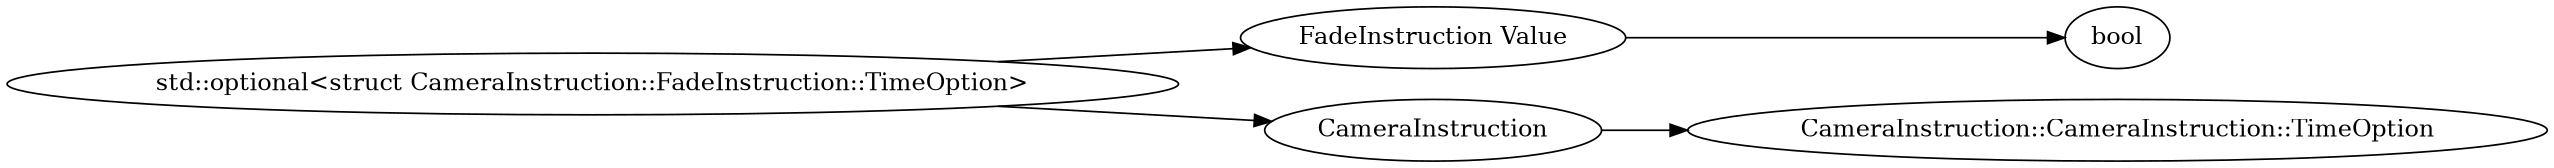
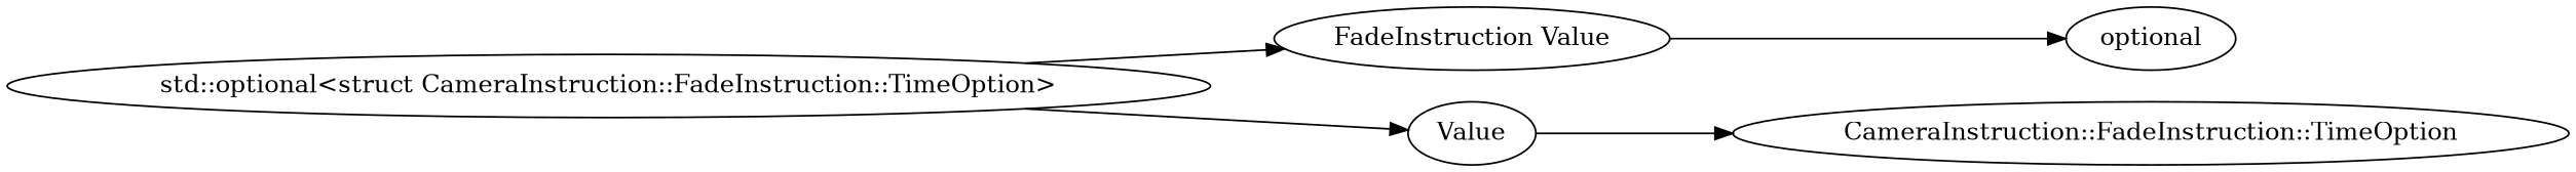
  digraph {
    rankdir=LR
-   n1 [label=bool]
-   n2 [label="CameraInstruction::CameraInstruction::TimeOption"]
+   n1 [label=optional]
+   n2 [label="CameraInstruction::FadeInstruction::TimeOption"]
    n3 [label="std::optional<struct CameraInstruction::FadeInstruction::TimeOption>"]
    n4 [label="FadeInstruction Value"]
-   n5 [label=CameraInstruction]
+   n5 [label=Value]
    subgraph sub_1 {
      rank=max
      n1
      n2
    }
    n3 -> n4
    n3 -> n5
    n4 -> n1
    n5 -> n2
  }
